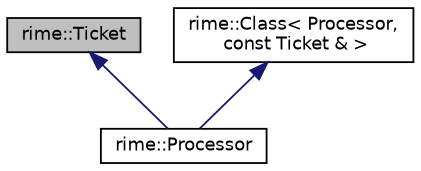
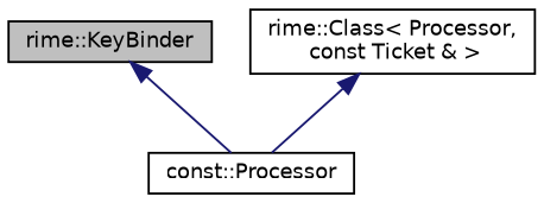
  digraph {
    node [color=black fillcolor=white fontname=Helvetica fontsize=10 shape=record style=filled]
    edge [color=midnightblue dir=back fontname=Helvetica fontsize=10 labelfontname=Helvetica labelfontsize=10 style=solid]
-   n1 [fillcolor=grey75 fontcolor=black height=0.2 label="rime::Ticket" width=0.4]
-   n2 [height=0.2 label="rime::Processor" width=0.4]
+   n1 [fillcolor=grey75 fontcolor=black height=0.2 label="rime::KeyBinder" width=0.4]
+   n2 [height=0.2 label="const::Processor" width=0.4]
    n3 [height=0.2 label="rime::Class\< Processor,\l const Ticket & \>" width=0.4]
    n1 -> n2
    n3 -> n2
  }
